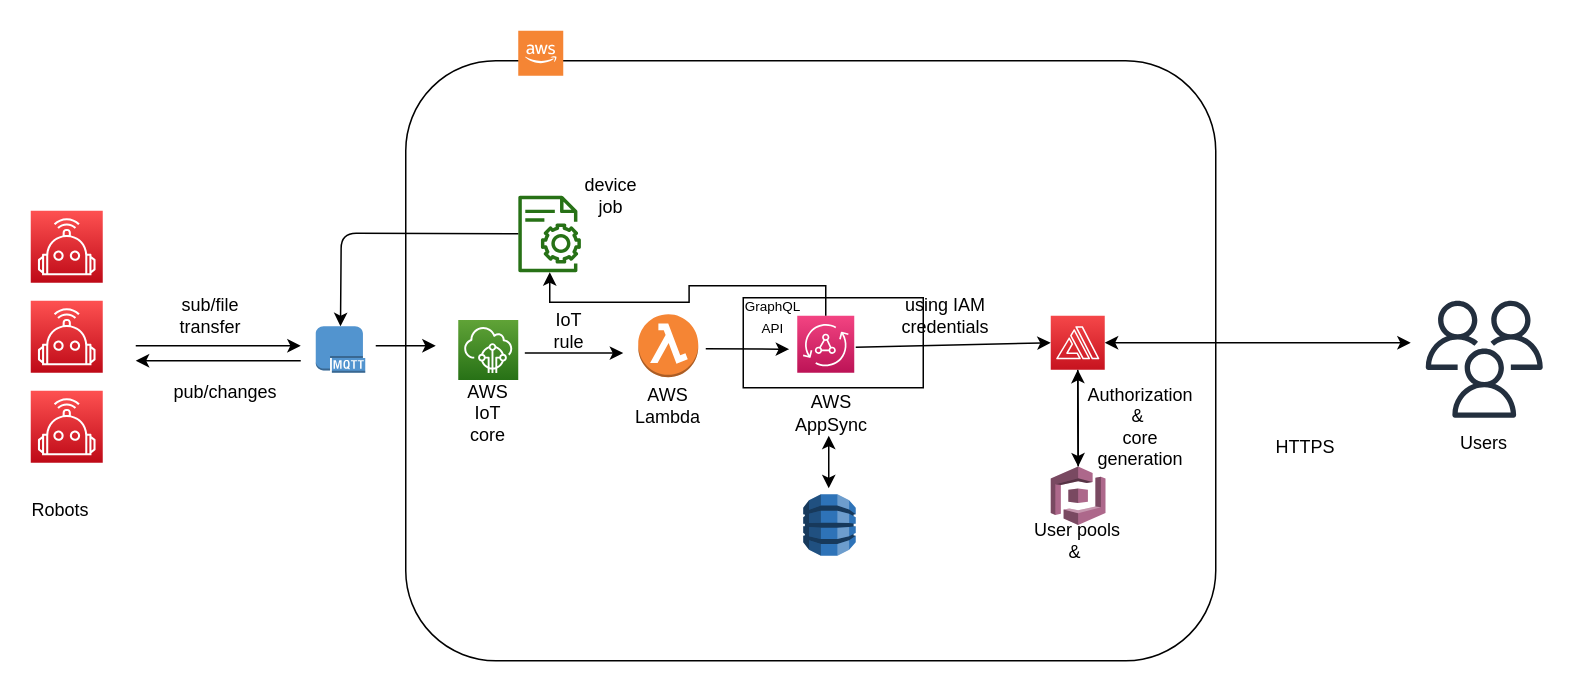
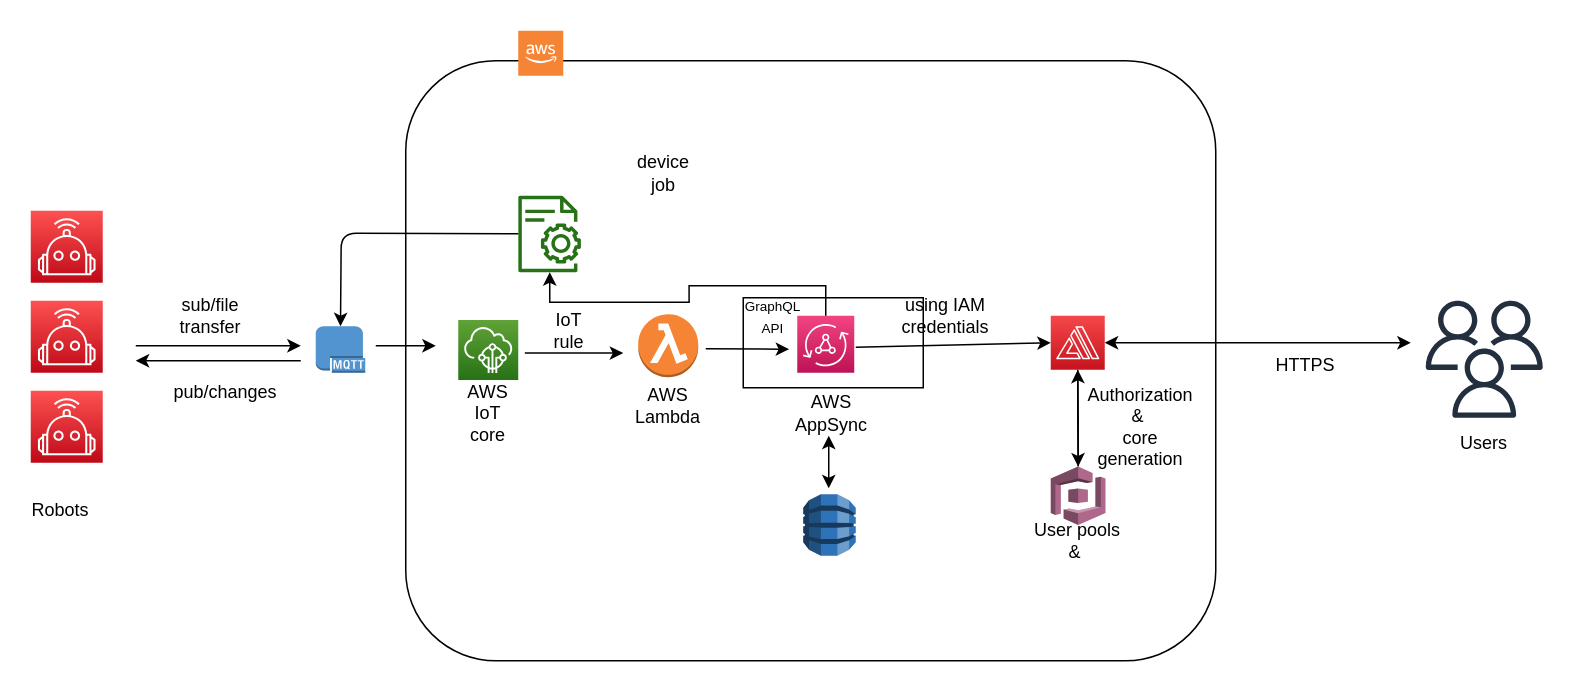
  <mxCell id="0" />
  <mxCell id="1" parent="0" />
  <mxCell id="2" value="" style="rounded=1;whiteSpace=wrap;html=1;" parent="1" vertex="1"><mxGeometry x="270" y="40" width="540" height="400" as="geometry" /></mxCell>
  <mxCell id="3" value="" style="outlineConnect=0;dashed=0;verticalLabelPosition=bottom;verticalAlign=top;align=center;html=1;shape=mxgraph.aws3.cloud_2;fillColor=#F58534;gradientColor=none;" parent="1" vertex="1"><mxGeometry x="345" y="20" width="30" height="30" as="geometry" /></mxCell>
  <mxCell id="4" value="" style="points=[[0,0,0],[0.25,0,0],[0.5,0,0],[0.75,0,0],[1,0,0],[0,1,0],[0.25,1,0],[0.5,1,0],[0.75,1,0],[1,1,0],[0,0.25,0],[0,0.5,0],[0,0.75,0],[1,0.25,0],[1,0.5,0],[1,0.75,0]];outlineConnect=0;fontColor=#232F3E;gradientColor=#FE5151;gradientDirection=north;fillColor=#BE0917;strokeColor=#ffffff;dashed=0;verticalLabelPosition=bottom;verticalAlign=top;align=center;html=1;fontSize=12;fontStyle=0;aspect=fixed;shape=mxgraph.aws4.resourceIcon;resIcon=mxgraph.aws4.robotics;" parent="1" vertex="1"><mxGeometry x="20" y="140" width="48" height="48" as="geometry" /></mxCell>
  <mxCell id="5" value="" style="points=[[0,0,0],[0.25,0,0],[0.5,0,0],[0.75,0,0],[1,0,0],[0,1,0],[0.25,1,0],[0.5,1,0],[0.75,1,0],[1,1,0],[0,0.25,0],[0,0.5,0],[0,0.75,0],[1,0.25,0],[1,0.5,0],[1,0.75,0]];outlineConnect=0;fontColor=#232F3E;gradientColor=#FE5151;gradientDirection=north;fillColor=#BE0917;strokeColor=#ffffff;dashed=0;verticalLabelPosition=bottom;verticalAlign=top;align=center;html=1;fontSize=12;fontStyle=0;aspect=fixed;shape=mxgraph.aws4.resourceIcon;resIcon=mxgraph.aws4.robotics;" parent="1" vertex="1"><mxGeometry x="20" y="200" width="48" height="48" as="geometry" /></mxCell>
  <mxCell id="6" value="" style="points=[[0,0,0],[0.25,0,0],[0.5,0,0],[0.75,0,0],[1,0,0],[0,1,0],[0.25,1,0],[0.5,1,0],[0.75,1,0],[1,1,0],[0,0.25,0],[0,0.5,0],[0,0.75,0],[1,0.25,0],[1,0.5,0],[1,0.75,0]];outlineConnect=0;fontColor=#232F3E;gradientColor=#FE5151;gradientDirection=north;fillColor=#BE0917;strokeColor=#ffffff;dashed=0;verticalLabelPosition=bottom;verticalAlign=top;align=center;html=1;fontSize=12;fontStyle=0;aspect=fixed;shape=mxgraph.aws4.resourceIcon;resIcon=mxgraph.aws4.robotics;" parent="1" vertex="1"><mxGeometry x="20" y="260" width="48" height="48" as="geometry" /></mxCell>
  <mxCell id="7" value="sub/file transfer" style="text;html=1;strokeColor=none;fillColor=none;align=center;verticalAlign=middle;whiteSpace=wrap;rounded=0;" parent="1" vertex="1"><mxGeometry x="120" y="200" width="40" height="20" as="geometry" /></mxCell>
  <mxCell id="8" value="Robots" style="text;html=1;strokeColor=none;fillColor=none;align=center;verticalAlign=middle;whiteSpace=wrap;rounded=0;" parent="1" vertex="1"><mxGeometry x="20" y="330" width="40" height="20" as="geometry" /></mxCell>
  <mxCell id="9" value="AWS IoT core" style="text;html=1;strokeColor=none;fillColor=none;align=center;verticalAlign=middle;whiteSpace=wrap;rounded=0;" parent="1" vertex="1"><mxGeometry x="305" y="264.88" width="40" height="20" as="geometry" /></mxCell>
  <mxCell id="10" value="" style="outlineConnect=0;dashed=0;verticalLabelPosition=bottom;verticalAlign=top;align=center;html=1;shape=mxgraph.aws3.lambda_function;fillColor=#F58534;gradientColor=none;" parent="1" vertex="1"><mxGeometry x="425" y="209" width="40" height="42" as="geometry" /></mxCell>
  <mxCell id="11" value="AWS Lambda" style="text;html=1;strokeColor=none;fillColor=none;align=center;verticalAlign=middle;whiteSpace=wrap;rounded=0;" parent="1" vertex="1"><mxGeometry x="425" y="260" width="40" height="20" as="geometry" /></mxCell>
  <mxCell id="12" value="" style="endArrow=classic;html=1;" parent="1" edge="1"><mxGeometry width="50" height="50" relative="1" as="geometry"><mxPoint x="349.38" y="234.88" as="sourcePoint" /><mxPoint x="415" y="234.88" as="targetPoint" /></mxGeometry></mxCell>
  <mxCell id="13" value="IoT rule" style="text;html=1;strokeColor=none;fillColor=none;align=center;verticalAlign=middle;whiteSpace=wrap;rounded=0;" parent="1" vertex="1"><mxGeometry x="359.38" y="210" width="40" height="20" as="geometry" /></mxCell>
  <mxCell id="14" value="" style="points=[[0,0,0],[0.25,0,0],[0.5,0,0],[0.75,0,0],[1,0,0],[0,1,0],[0.25,1,0],[0.5,1,0],[0.75,1,0],[1,1,0],[0,0.25,0],[0,0.5,0],[0,0.75,0],[1,0.25,0],[1,0.5,0],[1,0.75,0]];outlineConnect=0;fontColor=#232F3E;gradientColor=#60A337;gradientDirection=north;fillColor=#277116;strokeColor=#ffffff;dashed=0;verticalLabelPosition=bottom;verticalAlign=top;align=center;html=1;fontSize=12;fontStyle=0;aspect=fixed;shape=mxgraph.aws4.resourceIcon;resIcon=mxgraph.aws4.iot_core;" parent="1" vertex="1"><mxGeometry x="305" y="212.88" width="40" height="40" as="geometry" /></mxCell>
  <mxCell id="15" value="" style="outlineConnect=0;fontColor=#232F3E;gradientColor=none;fillColor=#232F3E;strokeColor=none;dashed=0;verticalLabelPosition=bottom;verticalAlign=top;align=center;html=1;fontSize=12;fontStyle=0;aspect=fixed;pointerEvents=1;shape=mxgraph.aws4.users;" parent="1" vertex="1"><mxGeometry x="950" y="200" width="78" height="78" as="geometry" /></mxCell>
  <mxCell id="16" value="" style="endArrow=classic;startArrow=classic;html=1;entryX=1;entryY=0.5;entryDx=0;entryDy=0;entryPerimeter=0;" parent="1" target="22" edge="1"><mxGeometry width="50" height="50" relative="1" as="geometry"><mxPoint x="940" y="228" as="sourcePoint" /><mxPoint x="870" y="192.88" as="targetPoint" /></mxGeometry></mxCell>
- <mxCell id="17" value="HTTPS" style="text;html=1;strokeColor=none;fillColor=none;align=center;verticalAlign=middle;whiteSpace=wrap;rounded=0;" parent="1" vertex="1"><mxGeometry x="850" y="287.88" width="40" height="20" as="geometry" /></mxCell>
+ <mxCell id="17" value="HTTPS" style="text;html=1;strokeColor=none;fillColor=none;align=center;verticalAlign=middle;whiteSpace=wrap;rounded=0;" parent="1" vertex="1"><mxGeometry x="850" y="232.88" width="40" height="20" as="geometry" /></mxCell>
  <mxCell id="18" value="Users" style="text;html=1;strokeColor=none;fillColor=none;align=center;verticalAlign=middle;whiteSpace=wrap;rounded=0;" parent="1" vertex="1"><mxGeometry x="969" y="284.88" width="40" height="20" as="geometry" /></mxCell>
  <mxCell id="19" value="" style="outlineConnect=0;dashed=0;verticalLabelPosition=bottom;verticalAlign=top;align=center;html=1;shape=mxgraph.aws3.dynamo_db;fillColor=#2E73B8;gradientColor=none;" parent="1" vertex="1"><mxGeometry x="535" y="329" width="35" height="41" as="geometry" /></mxCell>
  <mxCell id="20" value="" style="endArrow=classic;startArrow=classic;html=1;" parent="1" edge="1"><mxGeometry width="50" height="50" relative="1" as="geometry"><mxPoint x="552" y="325" as="sourcePoint" /><mxPoint x="552" y="290" as="targetPoint" /></mxGeometry></mxCell>
  <mxCell id="21" value="" style="edgeStyle=orthogonalEdgeStyle;rounded=0;orthogonalLoop=1;jettySize=auto;html=1;" parent="1" source="22" target="24" edge="1"><mxGeometry relative="1" as="geometry" /></mxCell>
  <mxCell id="22" value="" style="points=[[0,0,0],[0.25,0,0],[0.5,0,0],[0.75,0,0],[1,0,0],[0,1,0],[0.25,1,0],[0.5,1,0],[0.75,1,0],[1,1,0],[0,0.25,0],[0,0.5,0],[0,0.75,0],[1,0.25,0],[1,0.5,0],[1,0.75,0]];outlineConnect=0;fontColor=#232F3E;gradientColor=#F54749;gradientDirection=north;fillColor=#C7131F;strokeColor=#ffffff;dashed=0;verticalLabelPosition=bottom;verticalAlign=top;align=center;html=1;fontSize=12;fontStyle=0;aspect=fixed;shape=mxgraph.aws4.resourceIcon;resIcon=mxgraph.aws4.amplify;" parent="1" vertex="1"><mxGeometry x="700" y="210" width="36" height="36" as="geometry" /></mxCell>
  <mxCell id="23" value="" style="edgeStyle=orthogonalEdgeStyle;rounded=0;orthogonalLoop=1;jettySize=auto;html=1;" parent="1" source="24" target="22" edge="1"><mxGeometry relative="1" as="geometry" /></mxCell>
  <mxCell id="24" value="" style="outlineConnect=0;dashed=0;verticalLabelPosition=bottom;verticalAlign=top;align=center;html=1;shape=mxgraph.aws3.cognito;fillColor=#AD688B;gradientColor=none;" parent="1" vertex="1"><mxGeometry x="700" y="310.5" width="36.5" height="39" as="geometry" /></mxCell>
  <mxCell id="25" value="Authorization &amp;amp;&amp;nbsp;&lt;br&gt;core generation" style="text;html=1;strokeColor=none;fillColor=none;align=center;verticalAlign=middle;whiteSpace=wrap;rounded=0;" parent="1" vertex="1"><mxGeometry x="730" y="274" width="60" height="20" as="geometry" /></mxCell>
  <mxCell id="26" value="User pools &amp;amp;&amp;nbsp;" style="text;html=1;strokeColor=none;fillColor=none;align=center;verticalAlign=middle;whiteSpace=wrap;rounded=0;" parent="1" vertex="1"><mxGeometry x="688.25" y="350" width="60" height="20" as="geometry" /></mxCell>
  <mxCell id="27" value="" style="outlineConnect=0;dashed=0;verticalLabelPosition=bottom;verticalAlign=top;align=center;html=1;shape=mxgraph.aws3.mqtt_protocol;fillColor=#5294CF;gradientColor=none;" vertex="1" parent="1"><mxGeometry x="210" y="217" width="33" height="31" as="geometry" /></mxCell>
  <mxCell id="28" value="" style="endArrow=classic;html=1;" edge="1" parent="1"><mxGeometry width="50" height="50" relative="1" as="geometry"><mxPoint x="90" y="230" as="sourcePoint" /><mxPoint x="200" y="230" as="targetPoint" /></mxGeometry></mxCell>
  <mxCell id="29" value="" style="endArrow=classic;html=1;" edge="1" parent="1"><mxGeometry width="50" height="50" relative="1" as="geometry"><mxPoint x="200" y="240" as="sourcePoint" /><mxPoint x="90" y="240" as="targetPoint" /></mxGeometry></mxCell>
  <mxCell id="30" value="pub/changes" style="text;html=1;strokeColor=none;fillColor=none;align=center;verticalAlign=middle;whiteSpace=wrap;rounded=0;" vertex="1" parent="1"><mxGeometry x="130" y="251" width="40" height="20" as="geometry" /></mxCell>
  <mxCell id="31" value="" style="endArrow=classic;html=1;" edge="1" parent="1"><mxGeometry width="50" height="50" relative="1" as="geometry"><mxPoint x="250" y="230" as="sourcePoint" /><mxPoint x="290" y="230" as="targetPoint" /></mxGeometry></mxCell>
  <mxCell id="32" value="" style="outlineConnect=0;fontColor=#232F3E;gradientColor=none;fillColor=#277116;strokeColor=none;dashed=0;verticalLabelPosition=bottom;verticalAlign=top;align=center;html=1;fontSize=12;fontStyle=0;aspect=fixed;pointerEvents=1;shape=mxgraph.aws4.iot_device_jobs_resource;" vertex="1" parent="1"><mxGeometry x="345" y="130" width="41.82" height="50.97" as="geometry" /></mxCell>
- <mxCell id="33" value="&lt;div&gt;device job&lt;/div&gt;" style="text;html=1;strokeColor=none;fillColor=none;align=center;verticalAlign=middle;whiteSpace=wrap;rounded=0;" vertex="1" parent="1"><mxGeometry x="386.82" y="120" width="40" height="20" as="geometry" /></mxCell>
+ <mxCell id="33" value="&lt;div&gt;device job&lt;/div&gt;" style="text;html=1;strokeColor=none;fillColor=none;align=center;verticalAlign=middle;whiteSpace=wrap;rounded=0;" vertex="1" parent="1"><mxGeometry x="421.82" y="105" width="40" height="20" as="geometry" /></mxCell>
  <mxCell id="34" value="" style="endArrow=classic;html=1;entryX=0.5;entryY=0;entryDx=0;entryDy=0;entryPerimeter=0;" edge="1" parent="1" source="32" target="27"><mxGeometry width="50" height="50" relative="1" as="geometry"><mxPoint x="270" y="155" as="sourcePoint" /><mxPoint x="320" y="105" as="targetPoint" /><Array as="points"><mxPoint x="227" y="155" /></Array></mxGeometry></mxCell>
  <mxCell id="35" value="" style="rounded=0;whiteSpace=wrap;html=1;" vertex="1" parent="1"><mxGeometry x="495" y="198" width="120" height="60" as="geometry" /></mxCell>
  <mxCell id="36" value="" style="points=[[0,0,0],[0.25,0,0],[0.5,0,0],[0.75,0,0],[1,0,0],[0,1,0],[0.25,1,0],[0.5,1,0],[0.75,1,0],[1,1,0],[0,0.25,0],[0,0.5,0],[0,0.75,0],[1,0.25,0],[1,0.5,0],[1,0.75,0]];outlineConnect=0;fontColor=#232F3E;gradientColor=#F34482;gradientDirection=north;fillColor=#BC1356;strokeColor=#ffffff;dashed=0;verticalLabelPosition=bottom;verticalAlign=top;align=center;html=1;fontSize=12;fontStyle=0;aspect=fixed;shape=mxgraph.aws4.resourceIcon;resIcon=mxgraph.aws4.appsync;" parent="1" vertex="1"><mxGeometry x="531" y="210" width="38" height="38" as="geometry" /></mxCell>
  <mxCell id="37" value="" style="endArrow=classic;html=1;entryX=0;entryY=0.5;entryDx=0;entryDy=0;entryPerimeter=0;" parent="1" target="22" edge="1"><mxGeometry width="50" height="50" relative="1" as="geometry"><mxPoint x="570" y="231" as="sourcePoint" /><mxPoint x="620" y="181" as="targetPoint" /></mxGeometry></mxCell>
  <mxCell id="38" value="" style="endArrow=classic;html=1;" parent="1" edge="1"><mxGeometry width="50" height="50" relative="1" as="geometry"><mxPoint x="470" y="232" as="sourcePoint" /><mxPoint x="525.62" y="232.29" as="targetPoint" /></mxGeometry></mxCell>
  <mxCell id="39" style="edgeStyle=orthogonalEdgeStyle;rounded=0;orthogonalLoop=1;jettySize=auto;html=1;exitX=0.5;exitY=0;exitDx=0;exitDy=0;exitPerimeter=0;" edge="1" parent="1" source="36" target="32"><mxGeometry relative="1" as="geometry" /></mxCell>
  <mxCell id="40" value="AWS AppSync" style="text;html=1;strokeColor=none;fillColor=none;align=center;verticalAlign=middle;whiteSpace=wrap;rounded=0;" parent="1" vertex="1"><mxGeometry x="539" y="265.88" width="30" height="19" as="geometry" /></mxCell>
  <mxCell id="41" value="&lt;font style=&quot;font-size: 9px&quot;&gt;GraphQL API&lt;/font&gt;" style="text;html=1;strokeColor=none;fillColor=none;align=center;verticalAlign=middle;whiteSpace=wrap;rounded=0;" vertex="1" parent="1"><mxGeometry x="495" y="200" width="40" height="20" as="geometry" /></mxCell>
  <mxCell id="42" value="using IAM credentials" style="text;html=1;strokeColor=none;fillColor=none;align=center;verticalAlign=middle;whiteSpace=wrap;rounded=0;" parent="1" vertex="1"><mxGeometry x="600" y="200" width="60" height="20" as="geometry" /></mxCell>
